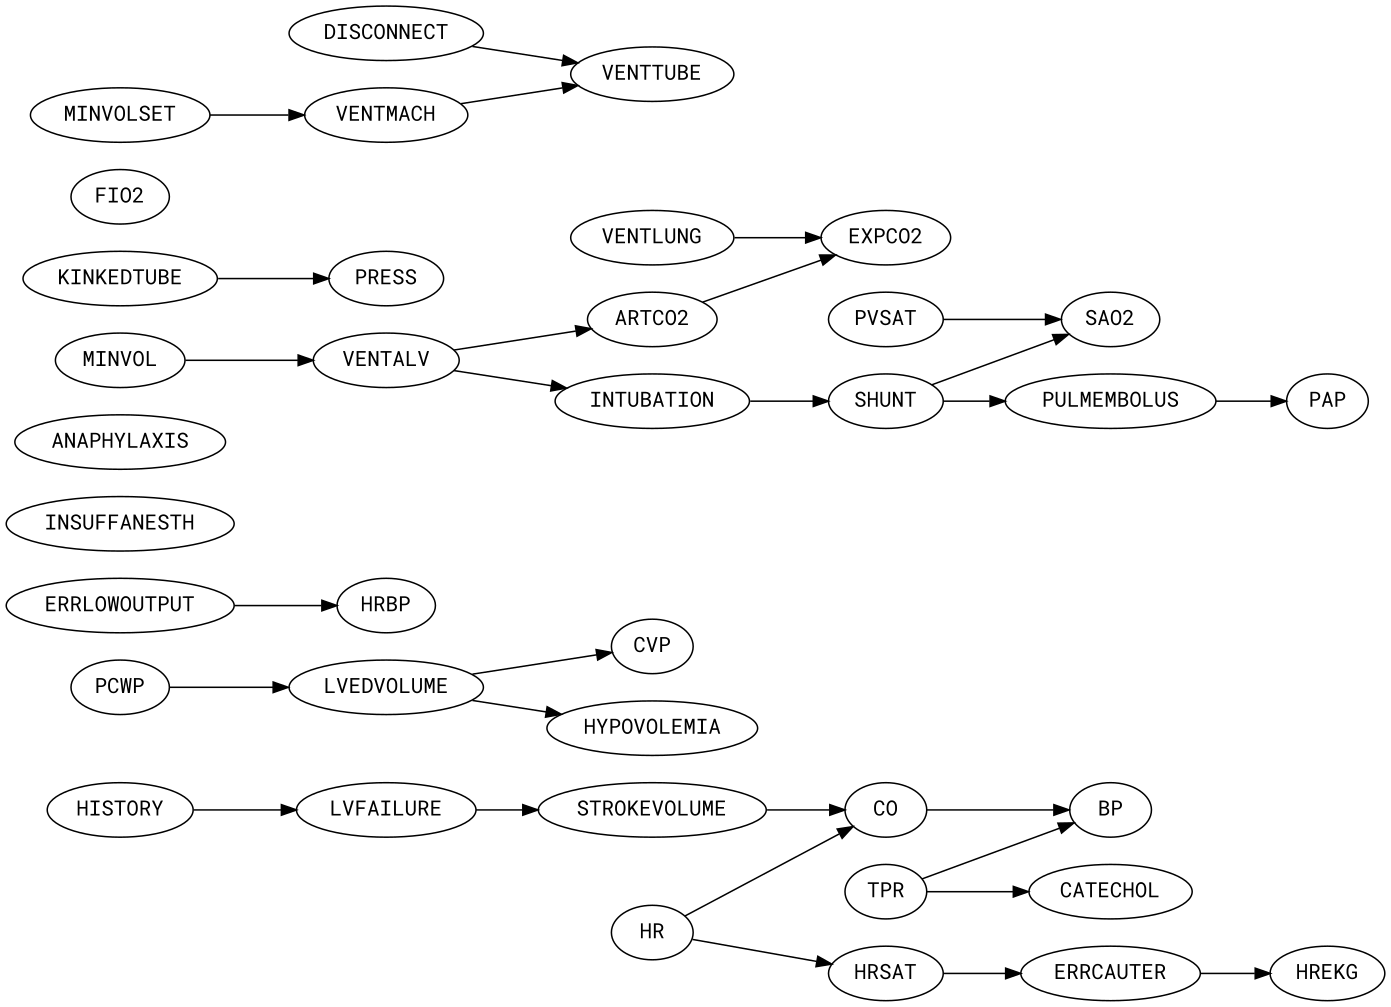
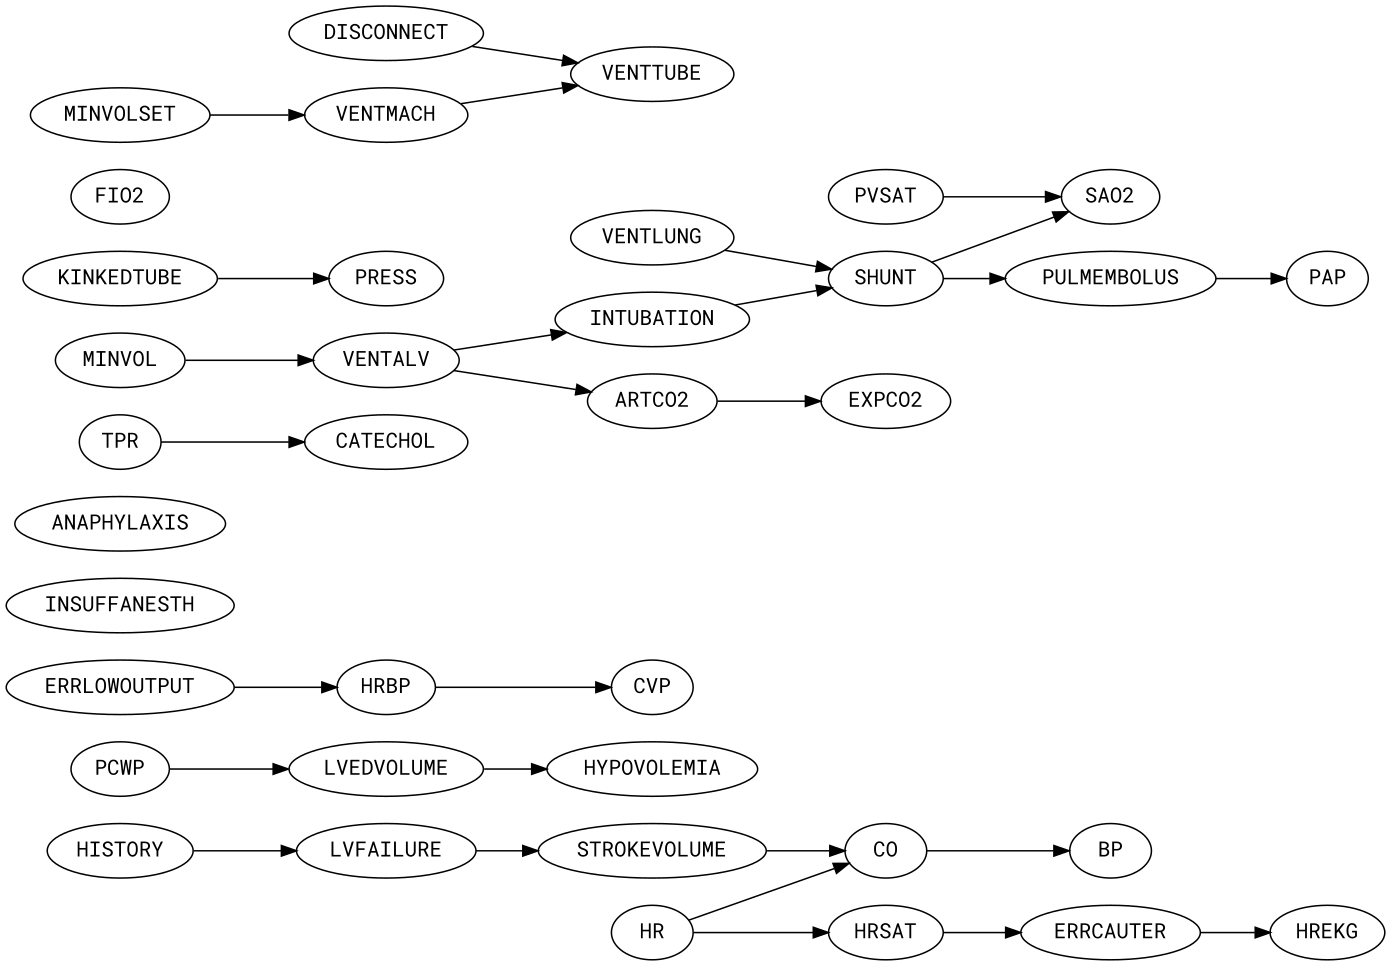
  digraph {
    fontname="Roboto Mono"
    rankdir=LR
    node [fontname="Roboto Mono"]
    edge [fontname="Roboto Mono"]
    HISTORY
    LVFAILURE
    STROKEVOLUME
    LVEDVOLUME
    CVP
    HYPOVOLEMIA
    PCWP
    CO
    BP
    ERRLOWOUTPUT
    HRBP
    HR
    HRSAT
    ERRCAUTER
    HREKG
    INSUFFANESTH
    ANAPHYLAXIS
    TPR
    CATECHOL
    ARTCO2
    EXPCO2
    VENTLUNG
    KINKEDTUBE
    PRESS
    MINVOL
    VENTALV
    INTUBATION
    FIO2
    PVSAT
    SAO2
    SHUNT
    PULMEMBOLUS
    PAP
    DISCONNECT
    VENTTUBE
    MINVOLSET
    VENTMACH
    HISTORY -> LVFAILURE
    LVFAILURE -> STROKEVOLUME
    STROKEVOLUME -> CO
-   LVEDVOLUME -> CVP
+   HRBP -> CVP
    LVEDVOLUME -> HYPOVOLEMIA
    PCWP -> LVEDVOLUME
    CO -> BP
    ERRLOWOUTPUT -> HRBP
    HR -> CO
    HR -> HRSAT
    HRSAT -> ERRCAUTER
    ERRCAUTER -> HREKG
-   TPR -> BP
    TPR -> CATECHOL
    ARTCO2 -> EXPCO2
-   VENTLUNG -> EXPCO2
+   VENTLUNG -> SHUNT
    KINKEDTUBE -> PRESS
    MINVOL -> VENTALV
    VENTALV -> ARTCO2
    VENTALV -> INTUBATION
    INTUBATION -> SHUNT
    PVSAT -> SAO2
    SHUNT -> SAO2
    SHUNT -> PULMEMBOLUS
    PULMEMBOLUS -> PAP
    DISCONNECT -> VENTTUBE
    MINVOLSET -> VENTMACH
    VENTMACH -> VENTTUBE
  }
